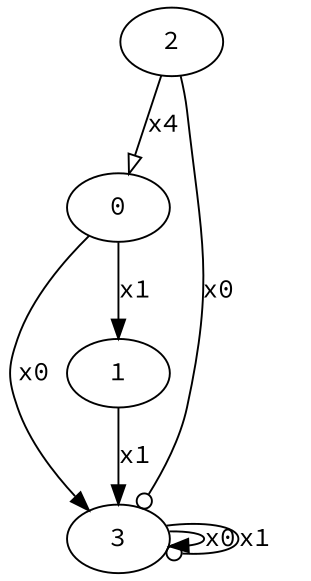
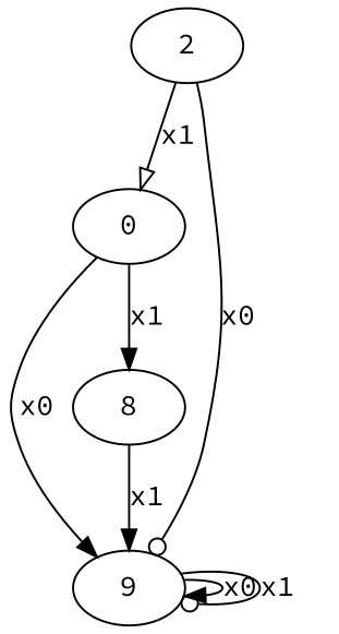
  digraph {
    fontname="Source Code Pro"
    node [fontname="Source Code Pro"]
    edge [arrowhead=normal fontname="Source Code Pro"]
    0
-   3
-   1
+   3 [label=9]
+   1 [label=8]
    2
    0 -> 3 [label=x0]
    0 -> 1 [label=x1]
    3 -> 3 [label=x0]
    3 -> 3 [arrowhead=odot label=x1]
    1 -> 3 [label=x1]
-   2 -> 0 [arrowhead=onormal label=x4]
+   2 -> 0 [arrowhead=onormal label=x1]
    2 -> 3 [arrowhead=odot label=x0]
  }
